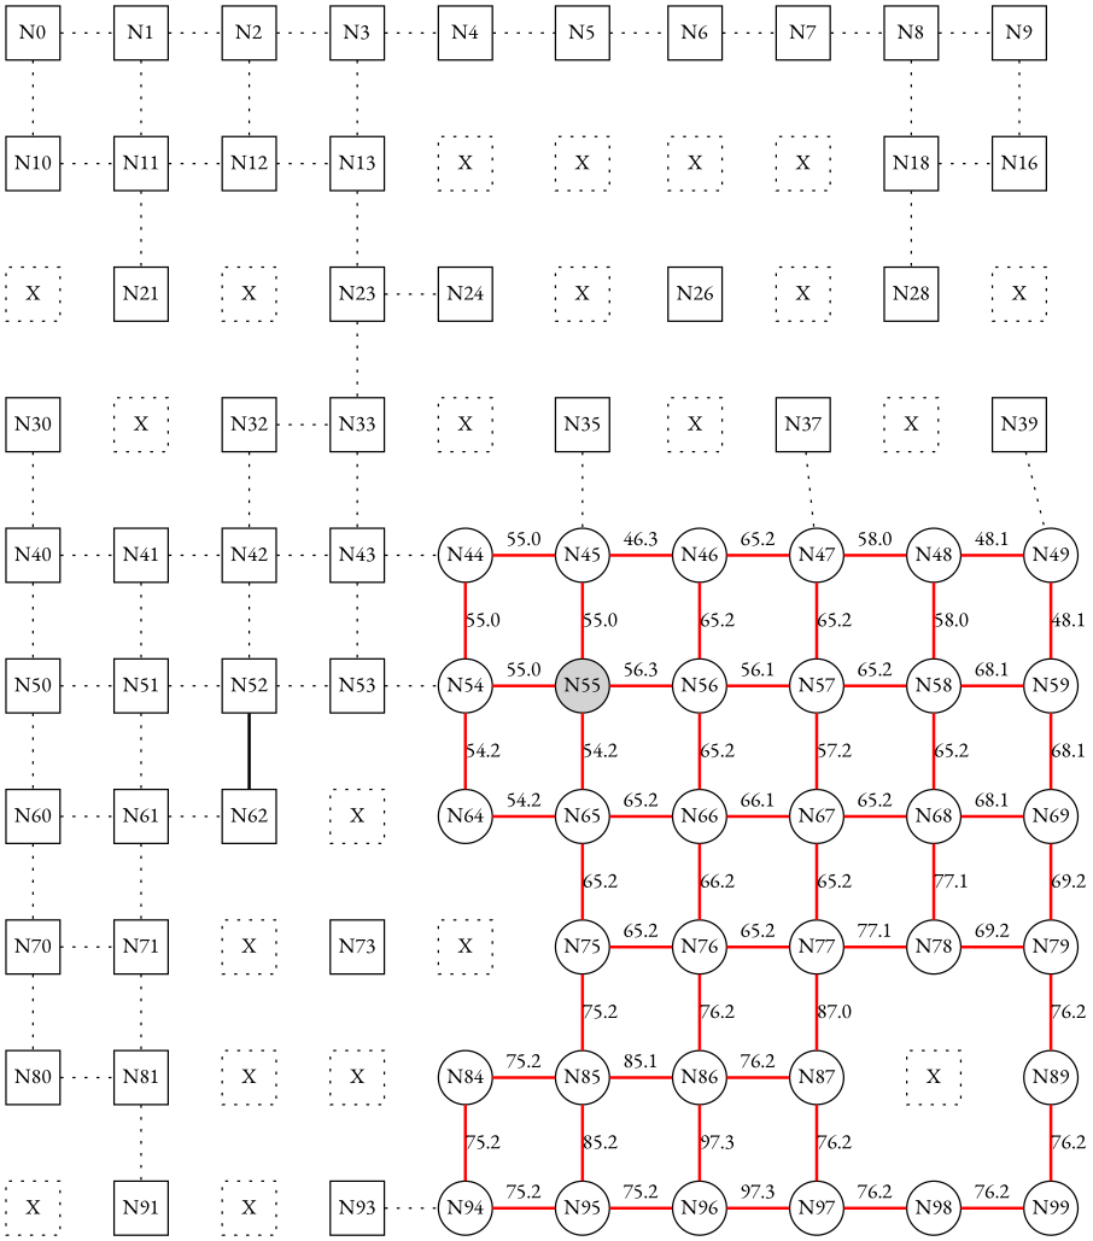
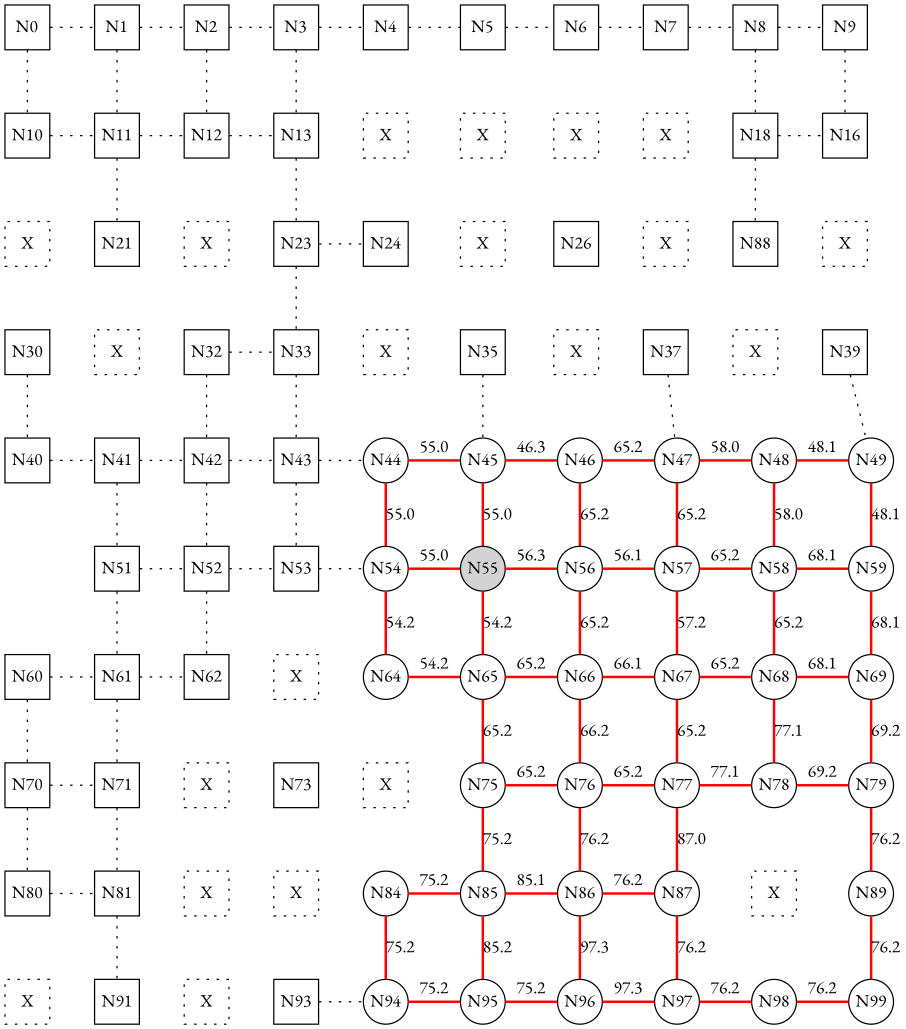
  digraph {
    fontname="EB Garamond"
    node [fixedsize=true fontname="EB Garamond" shape=square]
    edge [dir=none fontname="EB Garamond" style=invis]
    N0
    N1
    N2
    N3
    N4
    N5
    N6
    N7
    N8
    N9
    N10
    N11
    N12
    N13
    n15 [label=X style=dotted]
    n16 [label=X style=dotted]
    n17 [label=X style=dotted]
    n18 [label=X style=dotted]
    N18
    n20 [label=N16]
    n21 [label=X style=dotted]
    N21
    n23 [label=X style=dotted]
    N23
    N24
    n26 [label=X style=dotted]
    N26
    n28 [label=X style=dotted]
-   N28
+   N28 [label=N88]
    n30 [label=X style=dotted]
    N30
    n32 [label=X style=dotted]
    N32
    N33
    n35 [label=X style=dotted]
    N35
    n37 [label=X style=dotted]
    N37
    n39 [label=X style=dotted]
    N39
    N40
    N41
    N42
    N43
    N44 [shape=circle]
    N45 [shape=circle]
    N46 [shape=circle]
    N47 [shape=circle]
    N48 [shape=circle]
    N49 [shape=circle]
-   N50
    N51
    N52
    N53
    N54 [shape=circle]
    N55 [shape=circle style=filled]
    N56 [shape=circle]
    N57 [shape=circle]
    N58 [shape=circle]
    N59 [shape=circle]
    N60
    N61
    N62
    n64 [label=X style=dotted]
    N64 [shape=circle]
    N65 [shape=circle]
    N66 [shape=circle]
    N67 [shape=circle]
    N68 [shape=circle]
    N69 [shape=circle]
    N70
    N71
    n73 [label=X style=dotted]
    N73
    n75 [label=X style=dotted]
    N75 [shape=circle]
    N76 [shape=circle]
    N77 [shape=circle]
    N78 [shape=circle]
    N79 [shape=circle]
    N80
    N81
    n83 [label=X style=dotted]
    n84 [label=X style=dotted]
    N84 [shape=circle]
    N85 [shape=circle]
    N86 [shape=circle]
    N87 [shape=circle]
    n89 [label=X style=dotted]
    N89 [shape=circle]
    n91 [label=X style=dotted]
    N91
    n93 [label=X style=dotted]
    N93
    N94 [shape=circle]
    N95 [shape=circle]
    N96 [shape=circle]
    N97 [shape=circle]
    N98 [shape=circle]
    N99 [shape=circle]
    subgraph sub_1 {
      rank=same
      N0
      N1
      N2
      N3
      N4
      N5
      N6
      N7
      N8
      N9
    }
    subgraph sub_2 {
      rank=same
      N10
      N11
      N12
      N13
      n15
      n16
      n17
      n18
      N18
      n20
    }
    subgraph sub_3 {
      rank=same
      n21
      N21
      n23
      N23
      N24
      n26
      N26
      n28
      N28
      n30
    }
    subgraph sub_4 {
      rank=same
      N30
      n32
      N32
      N33
      n35
      N35
      n37
      N37
      n39
      N39
    }
    subgraph sub_5 {
      rank=same
      N40
      N41
      N42
      N43
      N44
      N45
      N46
      N47
      N48
      N49
    }
    subgraph sub_6 {
      rank=same
-     N50
      N51
      N52
      N53
      N54
      N55
      N56
      N57
      N58
      N59
    }
    subgraph sub_7 {
      rank=same
      N60
      N61
      N62
      n64
      N64
      N65
      N66
      N67
      N68
      N69
    }
    subgraph sub_8 {
      rank=same
      N70
      N71
      n73
      N73
      n75
      N75
      N76
      N77
      N78
      N79
    }
    subgraph sub_9 {
      rank=same
      N80
      N81
      n83
      n84
      N84
      N85
      N86
      N87
      n89
      N89
    }
    subgraph sub_10 {
      rank=same
      n91
      N91
      n93
      N93
      N94
      N95
      N96
      N97
      N98
      N99
    }
    N0 -> N1 [style=dotted]
    N0 -> N10 [style=dotted]
    N1 -> N2 [style=dotted]
    N1 -> N11 [style=dotted]
    N2 -> N3 [style=dotted]
    N2 -> N12 [style=dotted]
    N3 -> N4 [style=dotted]
    N3 -> N13 [style=dotted]
    N4 -> N5 [style=dotted]
    N4 -> n15 [label=" "]
    N5 -> N6 [style=dotted]
    N5 -> n16 [label=" "]
    N6 -> N7 [style=dotted]
    N6 -> n17 [label=" "]
    N7 -> N8 [style=dotted]
    N7 -> n18 [label=" "]
    N8 -> N9 [style=dotted]
    N8 -> N18 [style=dotted]
    N9 -> n20 [style=dotted]
    N10 -> N11 [style=dotted]
    N10 -> n21 [label=" "]
    N11 -> N12 [style=dotted]
    N11 -> N21 [style=dotted]
    N12 -> N13 [style=dotted]
    N12 -> n23 [label=" "]
    N13 -> n15 [label=" "]
    N13 -> N23 [style=dotted]
    n15 -> n16 [label=" "]
    n15 -> N24 [label=" "]
    n16 -> n17 [label=" "]
    n16 -> n26 [label=" "]
    n17 -> n18 [label=" "]
    n17 -> N26 [label=" "]
    n18 -> N18 [label=" "]
    n18 -> n28 [label=" "]
    N18 -> n20 [style=dotted]
    N18 -> N28 [style=dotted]
    n20 -> n30 [label=" "]
    n21 -> N21 [label=" "]
    n21 -> N30 [label=" "]
    N21 -> n23 [label=" "]
    N21 -> n32 [label=" "]
    n23 -> N23 [label=" "]
    n23 -> N32 [label=" "]
    N23 -> N24 [style=dotted]
    N23 -> N33 [style=dotted]
    N24 -> n26 [label=" "]
    N24 -> n35 [label=" "]
    n26 -> N26 [label=" "]
    n26 -> N35 [label=" "]
    N26 -> n28 [label=" "]
    N26 -> n37 [label=" "]
    n28 -> N28 [label=" "]
    n28 -> N37 [label=" "]
    N28 -> n30 [label=" "]
    N28 -> n39 [label=" "]
    n30 -> N39 [label=" "]
    N30 -> n32 [label=" "]
    N30 -> N40 [style=dotted]
    n32 -> N32 [label=" "]
    n32 -> N41 [label=" "]
    N32 -> N33 [style=dotted]
    N32 -> N42 [style=dotted]
    N33 -> n35 [label=" "]
    N33 -> N43 [style=dotted]
    n35 -> N35 [label=" "]
    n35 -> N44 [label=" "]
    N35 -> n37 [label=" "]
    N35 -> N45 [style=dotted]
    n37 -> N37 [label=" "]
    n37 -> N46 [label=" "]
    N37 -> n39 [label=" "]
    N37 -> N47 [style=dotted]
    n39 -> N39 [label=" "]
    n39 -> N48 [label=" "]
    N39 -> N49 [style=dotted]
    N40 -> N41 [style=dotted]
-   N40 -> N50 [style=dotted]
    N41 -> N42 [style=dotted]
    N41 -> N51 [style=dotted]
    N42 -> N43 [style=dotted]
    N42 -> N52 [style=dotted]
    N43 -> N44 [style=dotted]
    N43 -> N53 [style=dotted]
    N44 -> N45 [color=red label=55.0 style=bold]
    N44 -> N54 [color=red label=55.0 style=bold]
    N45 -> N46 [color=red label=46.3 style=bold]
    N45 -> N55 [color=red label=55.0 style=bold]
    N46 -> N47 [color=red label=65.2 style=bold]
    N46 -> N56 [color=red label=65.2 style=bold]
    N47 -> N48 [color=red label=58.0 style=bold]
    N47 -> N57 [color=red label=65.2 style=bold]
    N48 -> N49 [color=red label=48.1 style=bold]
    N48 -> N58 [color=red label=58.0 style=bold]
    N49 -> N59 [color=red label=48.1 style=bold]
-   N50 -> N51 [style=dotted]
-   N50 -> N60 [style=dotted]
    N51 -> N52 [style=dotted]
    N51 -> N61 [style=dotted]
    N52 -> N53 [style=dotted]
-   N52 -> N62 [style=bold]
+   N52 -> N62 [style=dotted]
    N53 -> N54 [style=dotted]
    N53 -> n64 [label=" "]
    N54 -> N55 [color=red label=55.0 style=bold]
    N54 -> N64 [color=red label=54.2 style=bold]
    N55 -> N56 [color=red label=56.3 style=bold]
    N55 -> N65 [color=red label=54.2 style=bold]
    N56 -> N57 [color=red label=56.1 style=bold]
    N56 -> N66 [color=red label=65.2 style=bold]
    N57 -> N58 [color=red label=65.2 style=bold]
    N57 -> N67 [color=red label=57.2 style=bold]
    N58 -> N59 [color=red label=68.1 style=bold]
    N58 -> N68 [color=red label=65.2 style=bold]
    N59 -> N69 [color=red label=68.1 style=bold]
    N60 -> N61 [style=dotted]
    N60 -> N70 [style=dotted]
    N61 -> N62 [style=dotted]
    N61 -> N71 [style=dotted]
    N62 -> n64 [label=" "]
    N62 -> n73 [label=" "]
    n64 -> N64 [label=" "]
    n64 -> N73 [label=" "]
    N64 -> N65 [color=red label=54.2 style=bold]
    N64 -> n75 [label=" "]
    N65 -> N66 [color=red label=65.2 style=bold]
    N65 -> N75 [color=red label=65.2 style=bold]
    N66 -> N67 [color=red label=66.1 style=bold]
    N66 -> N76 [color=red label=66.2 style=bold]
    N67 -> N68 [color=red label=65.2 style=bold]
    N67 -> N77 [color=red label=65.2 style=bold]
    N68 -> N69 [color=red label=68.1 style=bold]
    N68 -> N78 [color=red label=77.1 style=bold]
    N69 -> N79 [color=red label=69.2 style=bold]
    N70 -> N71 [style=dotted]
    N70 -> N80 [style=dotted]
    N71 -> n73 [label=" "]
    N71 -> N81 [style=dotted]
    n73 -> N73 [label=" "]
    n73 -> n83 [label=" "]
    N73 -> n75 [label=" "]
    N73 -> n84 [label=" "]
    n75 -> N75 [label=" "]
    n75 -> N84 [label=" "]
    N75 -> N76 [color=red label=65.2 style=bold]
    N75 -> N85 [color=red label=75.2 style=bold]
    N76 -> N77 [color=red label=65.2 style=bold]
    N76 -> N86 [color=red label=76.2 style=bold]
    N77 -> N78 [color=red label=77.1 style=bold]
    N77 -> N87 [color=red label=87.0 style=bold]
    N78 -> N79 [color=red label=69.2 style=bold]
    N78 -> n89 [label=" "]
    N79 -> N89 [color=red label=76.2 style=bold]
    N80 -> N81 [style=dotted]
    N80 -> n91 [label=" "]
    N81 -> n83 [label=" "]
    N81 -> N91 [style=dotted]
    n83 -> n84 [label=" "]
    n83 -> n93 [label=" "]
    n84 -> N84 [label=" "]
    n84 -> N93 [label=" "]
    N84 -> N85 [color=red label=75.2 style=bold]
    N84 -> N94 [color=red label=75.2 style=bold]
    N85 -> N86 [color=red label=85.1 style=bold]
    N85 -> N95 [color=red label=85.2 style=bold]
    N86 -> N87 [color=red label=76.2 style=bold]
    N86 -> N96 [color=red label=97.3 style=bold]
    N87 -> n89 [label=" "]
    N87 -> N97 [color=red label=76.2 style=bold]
    n89 -> N89 [label=" "]
    n89 -> N98 [label=" "]
    N89 -> N99 [color=red label=76.2 style=bold]
    n91 -> N91 [label=" "]
    N91 -> n93 [label=" "]
    n93 -> N93 [label=" "]
    N93 -> N94 [style=dotted]
    N94 -> N95 [color=red label=75.2 style=bold]
    N95 -> N96 [color=red label=75.2 style=bold]
    N96 -> N97 [color=red label=97.3 style=bold]
    N97 -> N98 [color=red label=76.2 style=bold]
    N98 -> N99 [color=red label=76.2 style=bold]
  }
